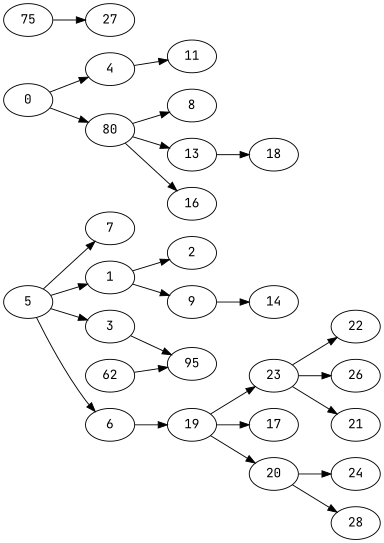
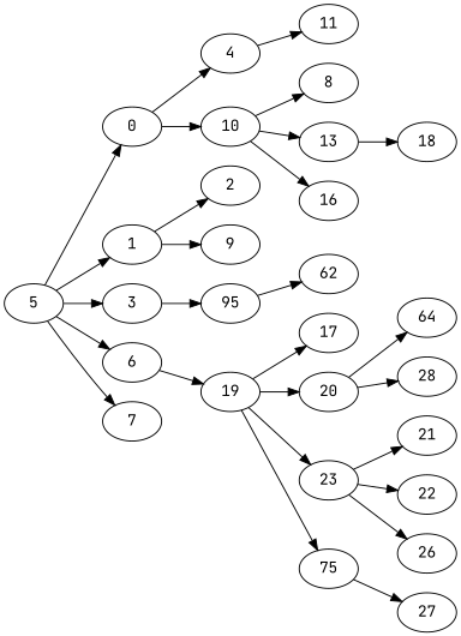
  digraph {
    fontname="JetBrains Mono"
    rankdir=LR
    node [fontname="JetBrains Mono"]
    edge [fontname="JetBrains Mono"]
    5
    0
    1
    3
    6
    7
    4
-   10 [label=80]
+   10
    2
    9
    n11 [label=95]
    19
    11
    8
    13
    16
-   14
    n18 [label=62]
    17
    20
    23
    n22 [label=75]
    18
-   24
+   24 [label=64]
    28
    21
    22
    26
    27
+   5 -> 0
    5 -> 1
    5 -> 3
    5 -> 6
    5 -> 7
    0 -> 4
    0 -> 10
    1 -> 2
    1 -> 9
    3 -> n11
    6 -> 19
    4 -> 11
    10 -> 8
    10 -> 13
    10 -> 16
-   9 -> 14
-   n18 -> n11
+   n11 -> n18
    19 -> 17
    19 -> 20
    19 -> 23
+   19 -> n22
    13 -> 18
    20 -> 24
    20 -> 28
    23 -> 21
    23 -> 22
    23 -> 26
    n22 -> 27
  }
